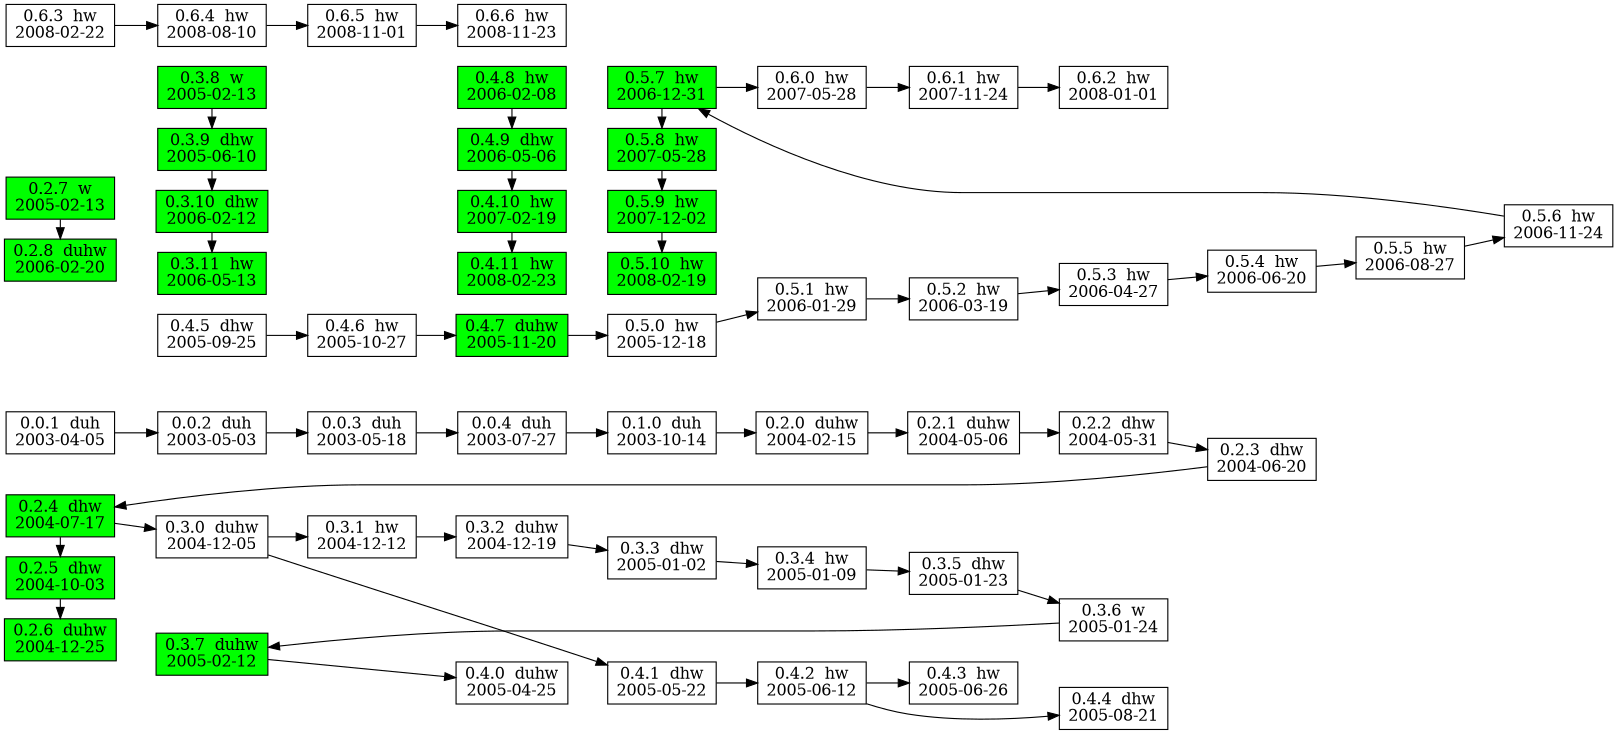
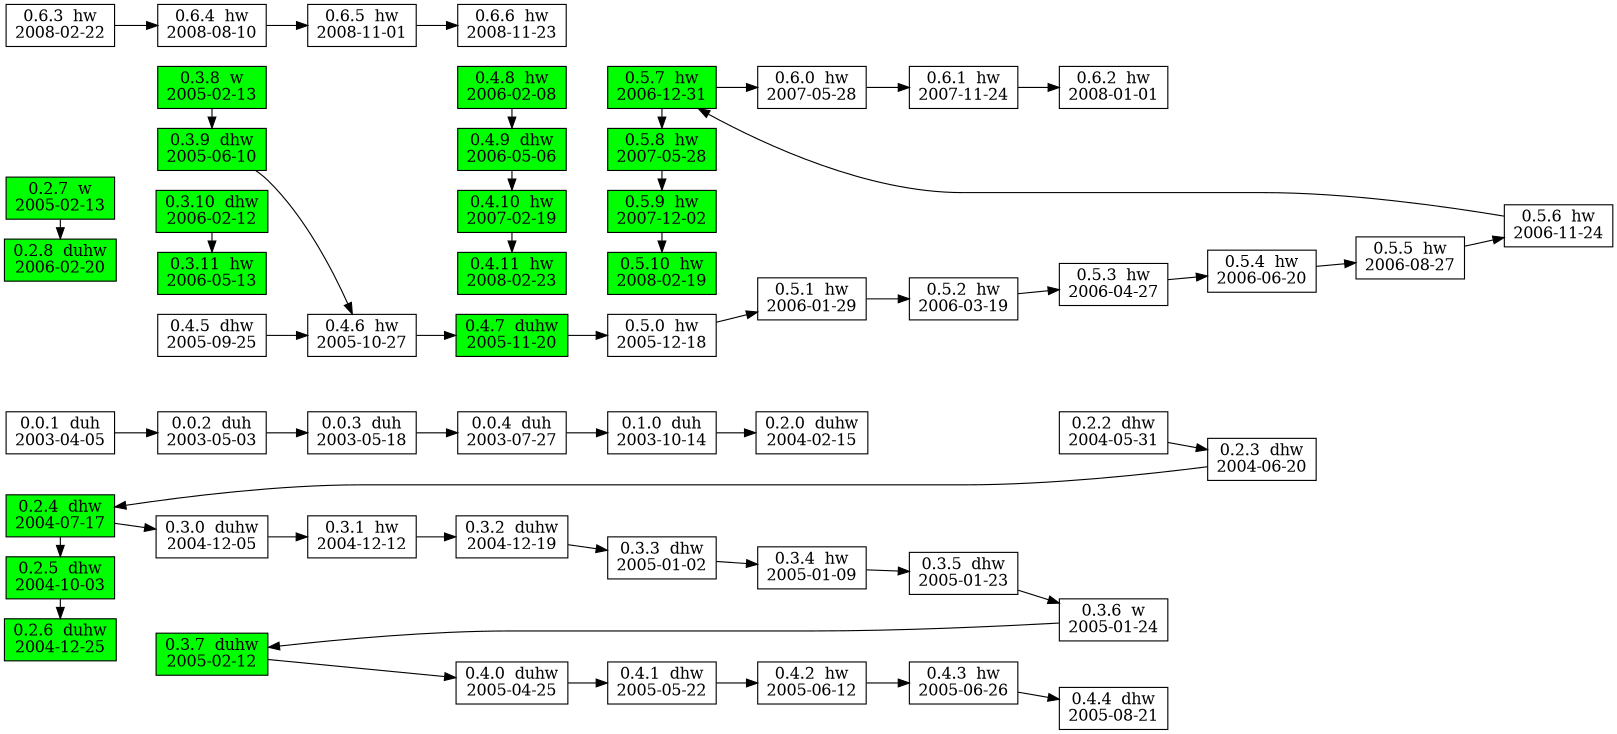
  digraph {
    rankdir=LR
    node [shape=box]
    n1 [label="0.0.1  duh\n2003-04-05"]
    n2 [fillcolor=green label="0.2.4  dhw\n2004-07-17" style=filled]
    n3 [label="0.3.0  duhw\n2004-12-05"]
    n4 [fillcolor=green label="0.3.7  duhw\n2005-02-12" style=filled]
    n5 [label="0.4.0  duhw\n2005-04-25"]
    n6 [fillcolor=green label="0.4.7  duhw\n2005-11-20" style=filled]
    n7 [label="0.5.0  hw\n2005-12-18"]
    n8 [fillcolor=green label="0.5.7  hw\n2006-12-31" style=filled]
    n9 [fillcolor=green label="0.2.5  dhw\n2004-10-03" style=filled]
    n10 [fillcolor=green label="0.2.6  duhw\n2004-12-25" style=filled]
    n11 [fillcolor=green label="0.2.7  w\n2005-02-13" style=filled]
    n12 [fillcolor=green label="0.2.8  duhw\n2006-02-20" style=filled]
    n13 [fillcolor=green label="0.3.8  w\n2005-02-13" style=filled]
    n14 [fillcolor=green label="0.3.9  dhw\n2005-06-10" style=filled]
    n15 [fillcolor=green label="0.3.10  dhw\n2006-02-12" style=filled]
    n16 [fillcolor=green label="0.3.11  hw\n2006-05-13" style=filled]
    n17 [fillcolor=green label="0.4.8  hw\n2006-02-08" style=filled]
    n18 [fillcolor=green label="0.4.9  dhw\n2006-05-06" style=filled]
    n19 [fillcolor=green label="0.4.10  hw\n2007-02-19" style=filled]
    n20 [fillcolor=green label="0.4.11  hw\n2008-02-23" style=filled]
    n21 [fillcolor=green label="0.5.8  hw\n2007-05-28" style=filled]
    n22 [fillcolor=green label="0.5.9  hw\n2007-12-02" style=filled]
    n23 [fillcolor=green label="0.5.10  hw\n2008-02-19" style=filled]
    n24 [label="0.0.2  duh\n2003-05-03"]
    n25 [label="0.3.1  hw\n2004-12-12"]
    n26 [label="0.4.1  dhw\n2005-05-22"]
    n27 [label="0.5.1  hw\n2006-01-29"]
    n28 [label="0.6.0  hw\n2007-05-28"]
    n29 [label="0.0.3  duh\n2003-05-18"]
    n30 [label="0.0.4  duh\n2003-07-27"]
    n31 [label="0.1.0  duh\n2003-10-14"]
    n32 [label="0.2.0  duhw\n2004-02-15"]
-   n33 [label="0.2.1  duhw\n2004-05-06"]
    n34 [label="0.2.2  dhw\n2004-05-31"]
    n35 [label="0.2.3  dhw\n2004-06-20"]
    n36 [label="0.3.2  duhw\n2004-12-19"]
    n37 [label="0.3.3  dhw\n2005-01-02"]
    n38 [label="0.3.4  hw\n2005-01-09"]
    n39 [label="0.3.5  dhw\n2005-01-23"]
    n40 [label="0.3.6  w\n2005-01-24"]
    n41 [label="0.4.2  hw\n2005-06-12"]
    n42 [label="0.4.3  hw\n2005-06-26"]
    n43 [label="0.4.4  dhw\n2005-08-21"]
    n44 [label="0.4.5  dhw\n2005-09-25"]
    n45 [label="0.4.6  hw\n2005-10-27"]
    n46 [label="0.5.2  hw\n2006-03-19"]
    n47 [label="0.5.3  hw\n2006-04-27"]
    n48 [label="0.5.4  hw\n2006-06-20"]
    n49 [label="0.5.5  hw\n2006-08-27"]
    n50 [label="0.5.6  hw\n2006-11-24"]
    n51 [label="0.6.1  hw\n2007-11-24"]
    n52 [label="0.6.2  hw\n2008-01-01"]
    n53 [label="0.6.3  hw\n2008-02-22"]
    n54 [label="0.6.4  hw\n2008-08-10"]
    n55 [label="0.6.5  hw\n2008-11-01"]
    n56 [label="0.6.6  hw\n2008-11-23"]
    subgraph sub_1 {
      rank=same
      n1
      n2
    }
    subgraph sub_2 {
      rank=same
      n3
      n4
    }
    subgraph sub_3 {
      rank=same
      n5
      n6
    }
    subgraph sub_4 {
      rank=same
      n7
      n8
    }
    subgraph sub_5 {
      rank=same
      n2
      n9
      n10
      n11
      n12
    }
    subgraph sub_6 {
      rank=same
      n4
      n13
      n14
      n15
      n16
    }
    subgraph sub_7 {
      rank=same
      n6
      n17
      n18
      n19
      n20
    }
    subgraph sub_8 {
      rank=same
      n8
      n21
      n22
      n23
    }
    n1 -> n24
    n2 -> n3
    n2 -> n9
    n3 -> n25
    n4 -> n5
-   n3 -> n26
+   n5 -> n26
    n6 -> n7
    n7 -> n27
    n8 -> n21
    n8 -> n28
    n9 -> n10
    n11 -> n12
    n13 -> n14
-   n14 -> n15
+   n14 -> n45
    n15 -> n16
    n17 -> n18
    n18 -> n19
    n19 -> n20
    n21 -> n22
    n22 -> n23
    n24 -> n29
    n25 -> n36
    n26 -> n41
    n27 -> n46
    n28 -> n51
    n29 -> n30
    n30 -> n31
    n31 -> n32
-   n32 -> n33
-   n33 -> n34
    n34 -> n35
    n35 -> n2
    n36 -> n37
    n37 -> n38
    n38 -> n39
    n39 -> n40
    n40 -> n4
    n41 -> n42
-   n41 -> n43
+   n42 -> n43
    n44 -> n45
    n45 -> n6
    n46 -> n47
    n47 -> n48
    n48 -> n49
    n49 -> n50
    n50 -> n8
    n51 -> n52
    n53 -> n54
    n54 -> n55
    n55 -> n56
  }
